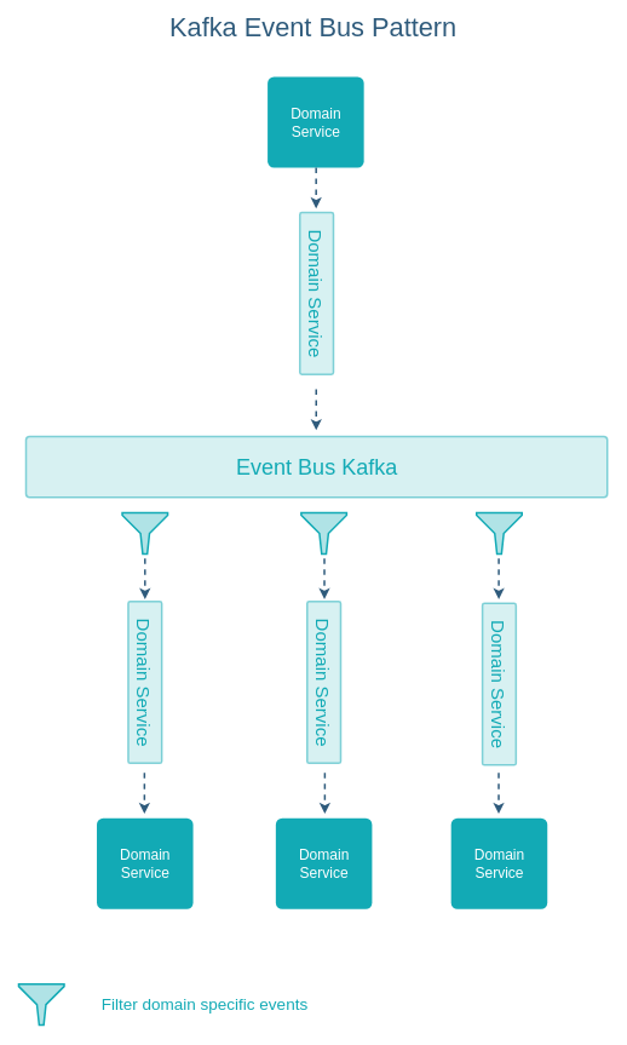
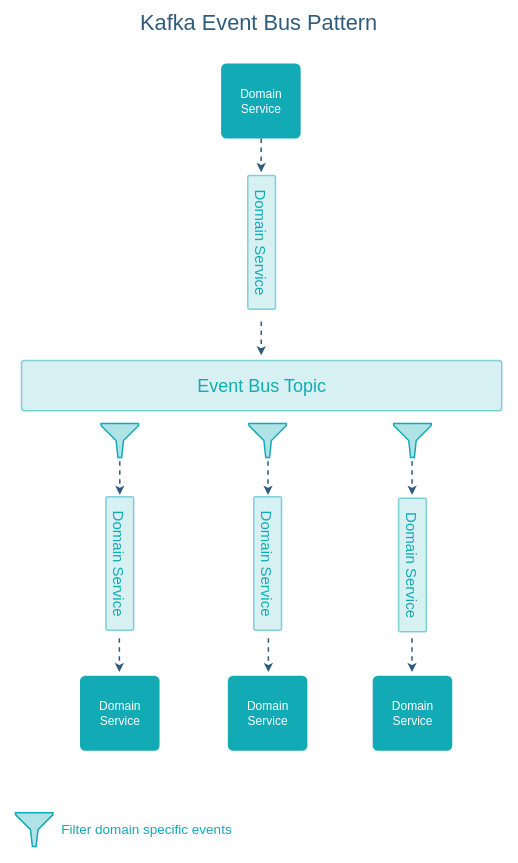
  <mxCell id="0" />
  <mxCell id="1" parent="0" />
- <mxCell id="2" value="&lt;span style=&quot;color: rgb(18 , 170 , 181) ; font-size: 24px&quot;&gt;Event Bus Kafka&lt;/span&gt;" style="rounded=1;fillColor=#B0E3E6;strokeWidth=2;html=1;strokeColor=#12AAB5;arcSize=6;opacity=50;" vertex="1" parent="1"><mxGeometry x="28" y="480" width="640" height="67" as="geometry" /></mxCell>
+ <mxCell id="2" value="&lt;span style=&quot;color: rgb(18 , 170 , 181) ; font-size: 24px&quot;&gt;Event Bus Topic&lt;/span&gt;" style="rounded=1;fillColor=#B0E3E6;strokeWidth=2;html=1;strokeColor=#12AAB5;arcSize=6;opacity=50;" vertex="1" parent="1"><mxGeometry x="28" y="480" width="640" height="67" as="geometry" /></mxCell>
  <mxCell id="3" value="&lt;span style=&quot;color: rgb(18 , 170 , 181)&quot;&gt;&lt;font style=&quot;font-size: 20px&quot;&gt;Domain Service&lt;/font&gt;&lt;br&gt;&lt;/span&gt;" style="rounded=1;fillColor=#B0E3E6;strokeWidth=2;html=1;strokeColor=#12AAB5;arcSize=6;opacity=50;rotation=90;" vertex="1" parent="1"><mxGeometry x="70" y="732" width="178" height="37" as="geometry" /></mxCell>
  <mxCell id="4" value="&lt;span style=&quot;color: rgb(18 , 170 , 181)&quot;&gt;&lt;font style=&quot;font-size: 20px&quot;&gt;Domain Service&lt;/font&gt;&lt;br&gt;&lt;/span&gt;" style="rounded=1;fillColor=#B0E3E6;strokeWidth=2;html=1;strokeColor=#12AAB5;arcSize=6;opacity=50;rotation=90;" vertex="1" parent="1"><mxGeometry x="267" y="732" width="178" height="37" as="geometry" /></mxCell>
  <mxCell id="5" value="&lt;span style=&quot;color: rgb(18 , 170 , 181)&quot;&gt;&lt;font style=&quot;font-size: 20px&quot;&gt;Domain Service&lt;/font&gt;&lt;br&gt;&lt;/span&gt;" style="rounded=1;fillColor=#B0E3E6;strokeWidth=2;html=1;strokeColor=#12AAB5;arcSize=6;opacity=50;rotation=90;" vertex="1" parent="1"><mxGeometry x="460" y="734" width="178" height="37" as="geometry" /></mxCell>
  <mxCell id="6" style="edgeStyle=none;rounded=0;orthogonalLoop=1;jettySize=auto;html=1;exitX=0.5;exitY=1;exitDx=0;exitDy=0;shadow=0;dashed=1;startArrow=none;startFill=0;strokeColor=#2F5B7C;strokeWidth=2;fontSize=20;" edge="1" parent="1"><mxGeometry relative="1" as="geometry"><mxPoint x="159" y="659" as="targetPoint" /><mxPoint x="159" y="614" as="sourcePoint" /></mxGeometry></mxCell>
  <mxCell id="7" style="edgeStyle=none;rounded=0;orthogonalLoop=1;jettySize=auto;html=1;exitX=0.5;exitY=1;exitDx=0;exitDy=0;shadow=0;dashed=1;startArrow=none;startFill=0;strokeColor=#2F5B7C;strokeWidth=2;fontSize=20;" edge="1" parent="1"><mxGeometry relative="1" as="geometry"><mxPoint x="356.5" y="659" as="targetPoint" /><mxPoint x="356.5" y="614" as="sourcePoint" /></mxGeometry></mxCell>
  <mxCell id="8" style="edgeStyle=none;rounded=0;orthogonalLoop=1;jettySize=auto;html=1;exitX=0.5;exitY=1;exitDx=0;exitDy=0;shadow=0;dashed=1;startArrow=none;startFill=0;strokeColor=#2F5B7C;strokeWidth=2;fontSize=20;" edge="1" parent="1"><mxGeometry relative="1" as="geometry"><mxPoint x="548.5" y="659" as="targetPoint" /><mxPoint x="548.5" y="614" as="sourcePoint" /></mxGeometry></mxCell>
  <mxCell id="9" style="edgeStyle=none;rounded=0;orthogonalLoop=1;jettySize=auto;html=1;exitX=0.5;exitY=1;exitDx=0;exitDy=0;shadow=0;dashed=1;startArrow=none;startFill=0;strokeColor=#2F5B7C;strokeWidth=2;fontSize=20;" edge="1" parent="1"><mxGeometry relative="1" as="geometry"><mxPoint x="347.5" y="473" as="targetPoint" /><mxPoint x="347.5" y="428" as="sourcePoint" /></mxGeometry></mxCell>
  <mxCell id="10" value="" style="aspect=fixed;pointerEvents=1;shadow=0;dashed=0;html=1;strokeColor=#12AAB5;labelPosition=center;verticalLabelPosition=bottom;verticalAlign=top;align=center;fillColor=#B0E3E6;shape=mxgraph.mscae.enterprise.filter;strokeWidth=2;" vertex="1" parent="1"><mxGeometry x="134" y="564" width="50" height="45" as="geometry" /></mxCell>
  <mxCell id="11" value="" style="aspect=fixed;pointerEvents=1;shadow=0;dashed=0;html=1;strokeColor=#12AAB5;labelPosition=center;verticalLabelPosition=bottom;verticalAlign=top;align=center;fillColor=#B0E3E6;shape=mxgraph.mscae.enterprise.filter;strokeWidth=2;" vertex="1" parent="1"><mxGeometry x="331" y="564" width="50" height="45" as="geometry" /></mxCell>
  <mxCell id="12" value="" style="aspect=fixed;pointerEvents=1;shadow=0;dashed=0;html=1;strokeColor=#12AAB5;labelPosition=center;verticalLabelPosition=bottom;verticalAlign=top;align=center;fillColor=#B0E3E6;shape=mxgraph.mscae.enterprise.filter;strokeWidth=2;" vertex="1" parent="1"><mxGeometry x="524" y="564" width="50" height="45" as="geometry" /></mxCell>
  <mxCell id="13" value="&lt;span style=&quot;color: rgb(18 , 170 , 181)&quot;&gt;&lt;font style=&quot;font-size: 20px&quot;&gt;Domain Service&lt;/font&gt;&lt;br&gt;&lt;/span&gt;" style="rounded=1;fillColor=#B0E3E6;strokeWidth=2;html=1;strokeColor=#12AAB5;arcSize=6;opacity=50;rotation=90;" vertex="1" parent="1"><mxGeometry x="259" y="304" width="178" height="37" as="geometry" /></mxCell>
  <mxCell id="14" value="" style="aspect=fixed;pointerEvents=1;shadow=0;dashed=0;html=1;strokeColor=#12AAB5;labelPosition=center;verticalLabelPosition=bottom;verticalAlign=top;align=center;fillColor=#B0E3E6;shape=mxgraph.mscae.enterprise.filter;strokeWidth=2;" vertex="1" parent="1"><mxGeometry x="20" y="1082.5" width="50" height="45" as="geometry" /></mxCell>
- <mxCell id="15" value="&lt;font style=&quot;font-size: 18px&quot; color=&quot;#12aab5&quot;&gt;Filter domain specific events&lt;/font&gt;" style="text;html=1;strokeColor=none;fillColor=none;align=center;verticalAlign=middle;whiteSpace=wrap;rounded=0;" vertex="1" parent="1"><mxGeometry x="100" y="1095" width="250" height="20" as="geometry" /></mxCell>
+ <mxCell id="15" value="&lt;font style=&quot;font-size: 18px&quot; color=&quot;#12aab5&quot;&gt;Filter domain specific events&lt;/font&gt;" style="text;html=1;strokeColor=none;fillColor=none;align=center;verticalAlign=middle;whiteSpace=wrap;rounded=0;" vertex="1" parent="1"><mxGeometry x="70" y="1095" width="250" height="20" as="geometry" /></mxCell>
  <mxCell id="16" value="Domain&lt;br&gt;Service" style="rounded=1;fillColor=#12aab5;strokeWidth=2;html=1;strokeColor=none;fontColor=#FFFFFF;fontSize=16;arcSize=7;perimeterSpacing=4;" vertex="1" parent="1"><mxGeometry x="294" y="84" width="106" height="100" as="geometry" /></mxCell>
  <mxCell id="17" style="edgeStyle=none;rounded=0;orthogonalLoop=1;jettySize=auto;html=1;exitX=0.5;exitY=1;exitDx=0;exitDy=0;shadow=0;dashed=1;startArrow=none;startFill=0;strokeColor=#2F5B7C;strokeWidth=2;fontSize=20;" edge="1" parent="1"><mxGeometry relative="1" as="geometry"><mxPoint x="347.41" y="229" as="targetPoint" /><mxPoint x="347.41" y="184" as="sourcePoint" /></mxGeometry></mxCell>
  <mxCell id="18" value="Domain&lt;br&gt;Service" style="rounded=1;fillColor=#12aab5;strokeWidth=2;html=1;strokeColor=none;fontColor=#FFFFFF;fontSize=16;arcSize=7;perimeterSpacing=4;" vertex="1" parent="1"><mxGeometry x="106" y="900" width="106" height="100" as="geometry" /></mxCell>
  <mxCell id="19" value="Domain&lt;br&gt;Service" style="rounded=1;fillColor=#12aab5;strokeWidth=2;html=1;strokeColor=none;fontColor=#FFFFFF;fontSize=16;arcSize=7;perimeterSpacing=4;" vertex="1" parent="1"><mxGeometry x="303" y="900" width="106" height="100" as="geometry" /></mxCell>
  <mxCell id="20" value="Domain&lt;br&gt;Service" style="rounded=1;fillColor=#12aab5;strokeWidth=2;html=1;strokeColor=none;fontColor=#FFFFFF;fontSize=16;arcSize=7;perimeterSpacing=4;" vertex="1" parent="1"><mxGeometry x="496" y="900" width="106" height="100" as="geometry" /></mxCell>
  <mxCell id="21" style="edgeStyle=none;rounded=0;orthogonalLoop=1;jettySize=auto;html=1;exitX=0.5;exitY=1;exitDx=0;exitDy=0;shadow=0;dashed=1;startArrow=none;startFill=0;strokeColor=#2F5B7C;strokeWidth=2;fontSize=20;" edge="1" parent="1"><mxGeometry relative="1" as="geometry"><mxPoint x="158.41" y="895" as="targetPoint" /><mxPoint x="158.41" y="850" as="sourcePoint" /></mxGeometry></mxCell>
  <mxCell id="22" style="edgeStyle=none;rounded=0;orthogonalLoop=1;jettySize=auto;html=1;exitX=0.5;exitY=1;exitDx=0;exitDy=0;shadow=0;dashed=1;startArrow=none;startFill=0;strokeColor=#2F5B7C;strokeWidth=2;fontSize=20;" edge="1" parent="1"><mxGeometry relative="1" as="geometry"><mxPoint x="357" y="895" as="targetPoint" /><mxPoint x="357" y="850" as="sourcePoint" /></mxGeometry></mxCell>
  <mxCell id="23" style="edgeStyle=none;rounded=0;orthogonalLoop=1;jettySize=auto;html=1;exitX=0.5;exitY=1;exitDx=0;exitDy=0;shadow=0;dashed=1;startArrow=none;startFill=0;strokeColor=#2F5B7C;strokeWidth=2;fontSize=20;" edge="1" parent="1"><mxGeometry relative="1" as="geometry"><mxPoint x="548.41" y="895" as="targetPoint" /><mxPoint x="548.41" y="850" as="sourcePoint" /></mxGeometry></mxCell>
  <mxCell id="24" value="&lt;font color=&quot;#2f5b7c&quot;&gt;&lt;font style=&quot;font-size: 29px&quot;&gt;Kafka Event Bus Pattern&lt;/font&gt;&lt;br&gt;&lt;/font&gt;" style="text;html=1;strokeColor=none;fillColor=none;align=center;verticalAlign=middle;whiteSpace=wrap;rounded=0;fontSize=20;rotation=0;" vertex="1" parent="1"><mxGeometry x="170" y="20" width="349" height="20" as="geometry" /></mxCell>
